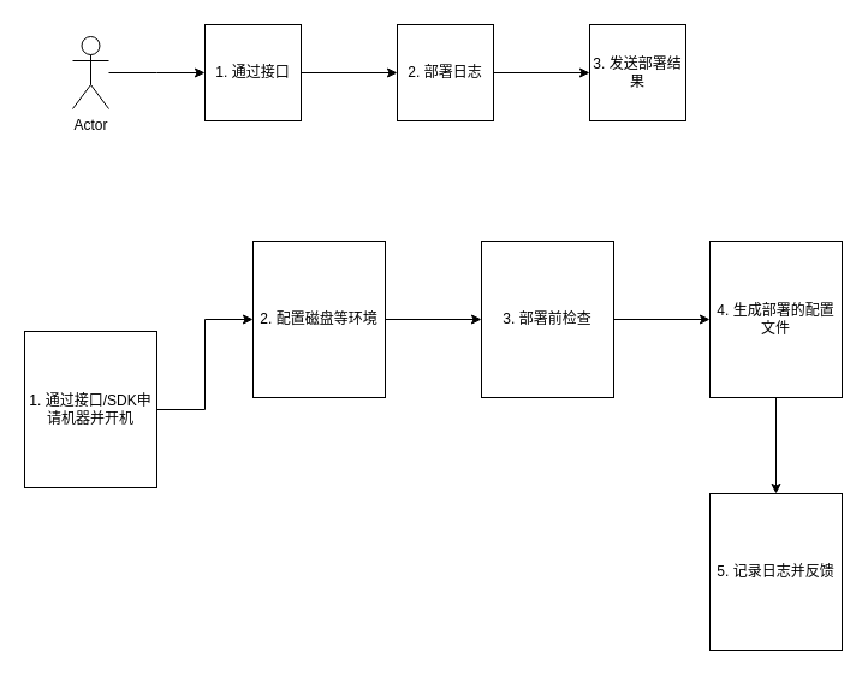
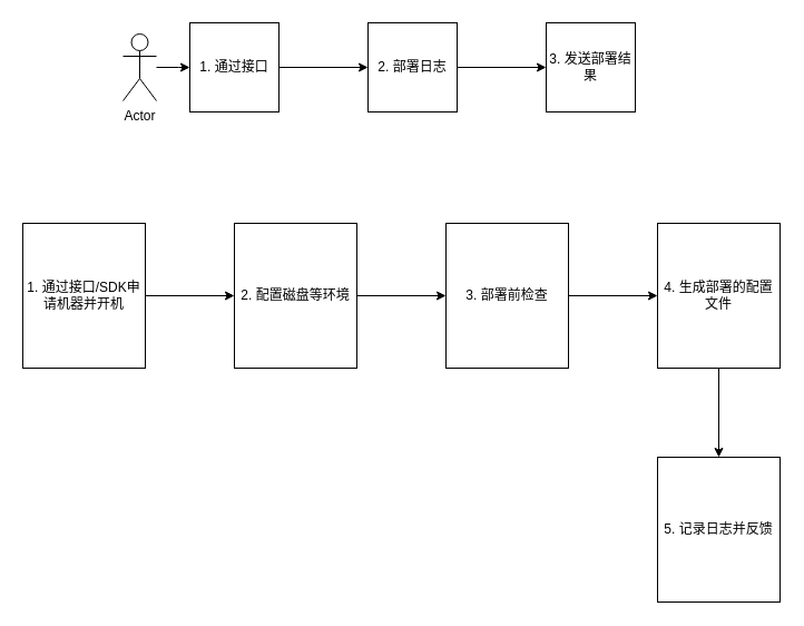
  <mxCell id="0" />
  <mxCell id="1" parent="0" />
  <mxCell id="2" value="" style="edgeStyle=orthogonalEdgeStyle;rounded=0;orthogonalLoop=1;jettySize=auto;html=1;" edge="1" parent="1" source="3"><mxGeometry relative="1" as="geometry"><mxPoint x="170" y="60" as="targetPoint" /></mxGeometry></mxCell>
- <mxCell id="3" value="Actor" style="shape=umlActor;verticalLabelPosition=bottom;labelBackgroundColor=#ffffff;verticalAlign=top;html=1;outlineConnect=0;" vertex="1" parent="1"><mxGeometry x="60" y="30" width="30" height="60" as="geometry" /></mxCell>
+ <mxCell id="3" value="Actor" style="shape=umlActor;verticalLabelPosition=bottom;labelBackgroundColor=#ffffff;verticalAlign=top;html=1;outlineConnect=0;" vertex="1" parent="1"><mxGeometry x="110" y="30" width="30" height="60" as="geometry" /></mxCell>
  <mxCell id="4" value="" style="edgeStyle=orthogonalEdgeStyle;rounded=0;orthogonalLoop=1;jettySize=auto;html=1;" edge="1" parent="1" source="5" target="7"><mxGeometry relative="1" as="geometry" /></mxCell>
  <mxCell id="5" value="1. 通过接口" style="whiteSpace=wrap;html=1;aspect=fixed;" vertex="1" parent="1"><mxGeometry x="170" y="20" width="80" height="80" as="geometry" /></mxCell>
  <mxCell id="6" value="" style="edgeStyle=orthogonalEdgeStyle;rounded=0;orthogonalLoop=1;jettySize=auto;html=1;" edge="1" parent="1" source="7" target="8"><mxGeometry relative="1" as="geometry" /></mxCell>
  <mxCell id="7" value="2. 部署日志" style="whiteSpace=wrap;html=1;aspect=fixed;" vertex="1" parent="1"><mxGeometry x="330" y="20" width="80" height="80" as="geometry" /></mxCell>
  <mxCell id="8" value="3. 发送部署结果" style="whiteSpace=wrap;html=1;aspect=fixed;" vertex="1" parent="1"><mxGeometry x="490" y="20" width="80" height="80" as="geometry" /></mxCell>
  <mxCell id="9" value="" style="edgeStyle=orthogonalEdgeStyle;rounded=0;orthogonalLoop=1;jettySize=auto;html=1;" edge="1" parent="1" source="10" target="12"><mxGeometry relative="1" as="geometry" /></mxCell>
- <mxCell id="10" value="1. 通过接口/SDK申请机器并开机" style="rounded=0;whiteSpace=wrap;html=1;" vertex="1" parent="1"><mxGeometry x="20" y="275" width="110" height="130" as="geometry" /></mxCell>
+ <mxCell id="10" value="1. 通过接口/SDK申请机器并开机" style="rounded=0;whiteSpace=wrap;html=1;" vertex="1" parent="1"><mxGeometry x="20" y="200" width="110" height="130" as="geometry" /></mxCell>
  <mxCell id="11" value="" style="edgeStyle=orthogonalEdgeStyle;rounded=0;orthogonalLoop=1;jettySize=auto;html=1;" edge="1" parent="1" source="12" target="14"><mxGeometry relative="1" as="geometry" /></mxCell>
  <mxCell id="12" value="2. 配置磁盘等环境" style="rounded=0;whiteSpace=wrap;html=1;" vertex="1" parent="1"><mxGeometry x="210" y="200" width="110" height="130" as="geometry" /></mxCell>
  <mxCell id="13" value="" style="edgeStyle=orthogonalEdgeStyle;rounded=0;orthogonalLoop=1;jettySize=auto;html=1;" edge="1" parent="1" source="14" target="16"><mxGeometry relative="1" as="geometry" /></mxCell>
  <mxCell id="14" value="3. 部署前检查" style="rounded=0;whiteSpace=wrap;html=1;" vertex="1" parent="1"><mxGeometry x="400" y="200" width="110" height="130" as="geometry" /></mxCell>
  <mxCell id="15" value="" style="edgeStyle=orthogonalEdgeStyle;rounded=0;orthogonalLoop=1;jettySize=auto;html=1;" edge="1" parent="1" source="16" target="17"><mxGeometry relative="1" as="geometry" /></mxCell>
  <mxCell id="16" value="4. 生成部署的配置文件" style="rounded=0;whiteSpace=wrap;html=1;" vertex="1" parent="1"><mxGeometry x="590" y="200" width="110" height="130" as="geometry" /></mxCell>
  <mxCell id="17" value="5. 记录日志并反馈" style="rounded=0;whiteSpace=wrap;html=1;" vertex="1" parent="1"><mxGeometry x="590" y="410" width="110" height="130" as="geometry" /></mxCell>
